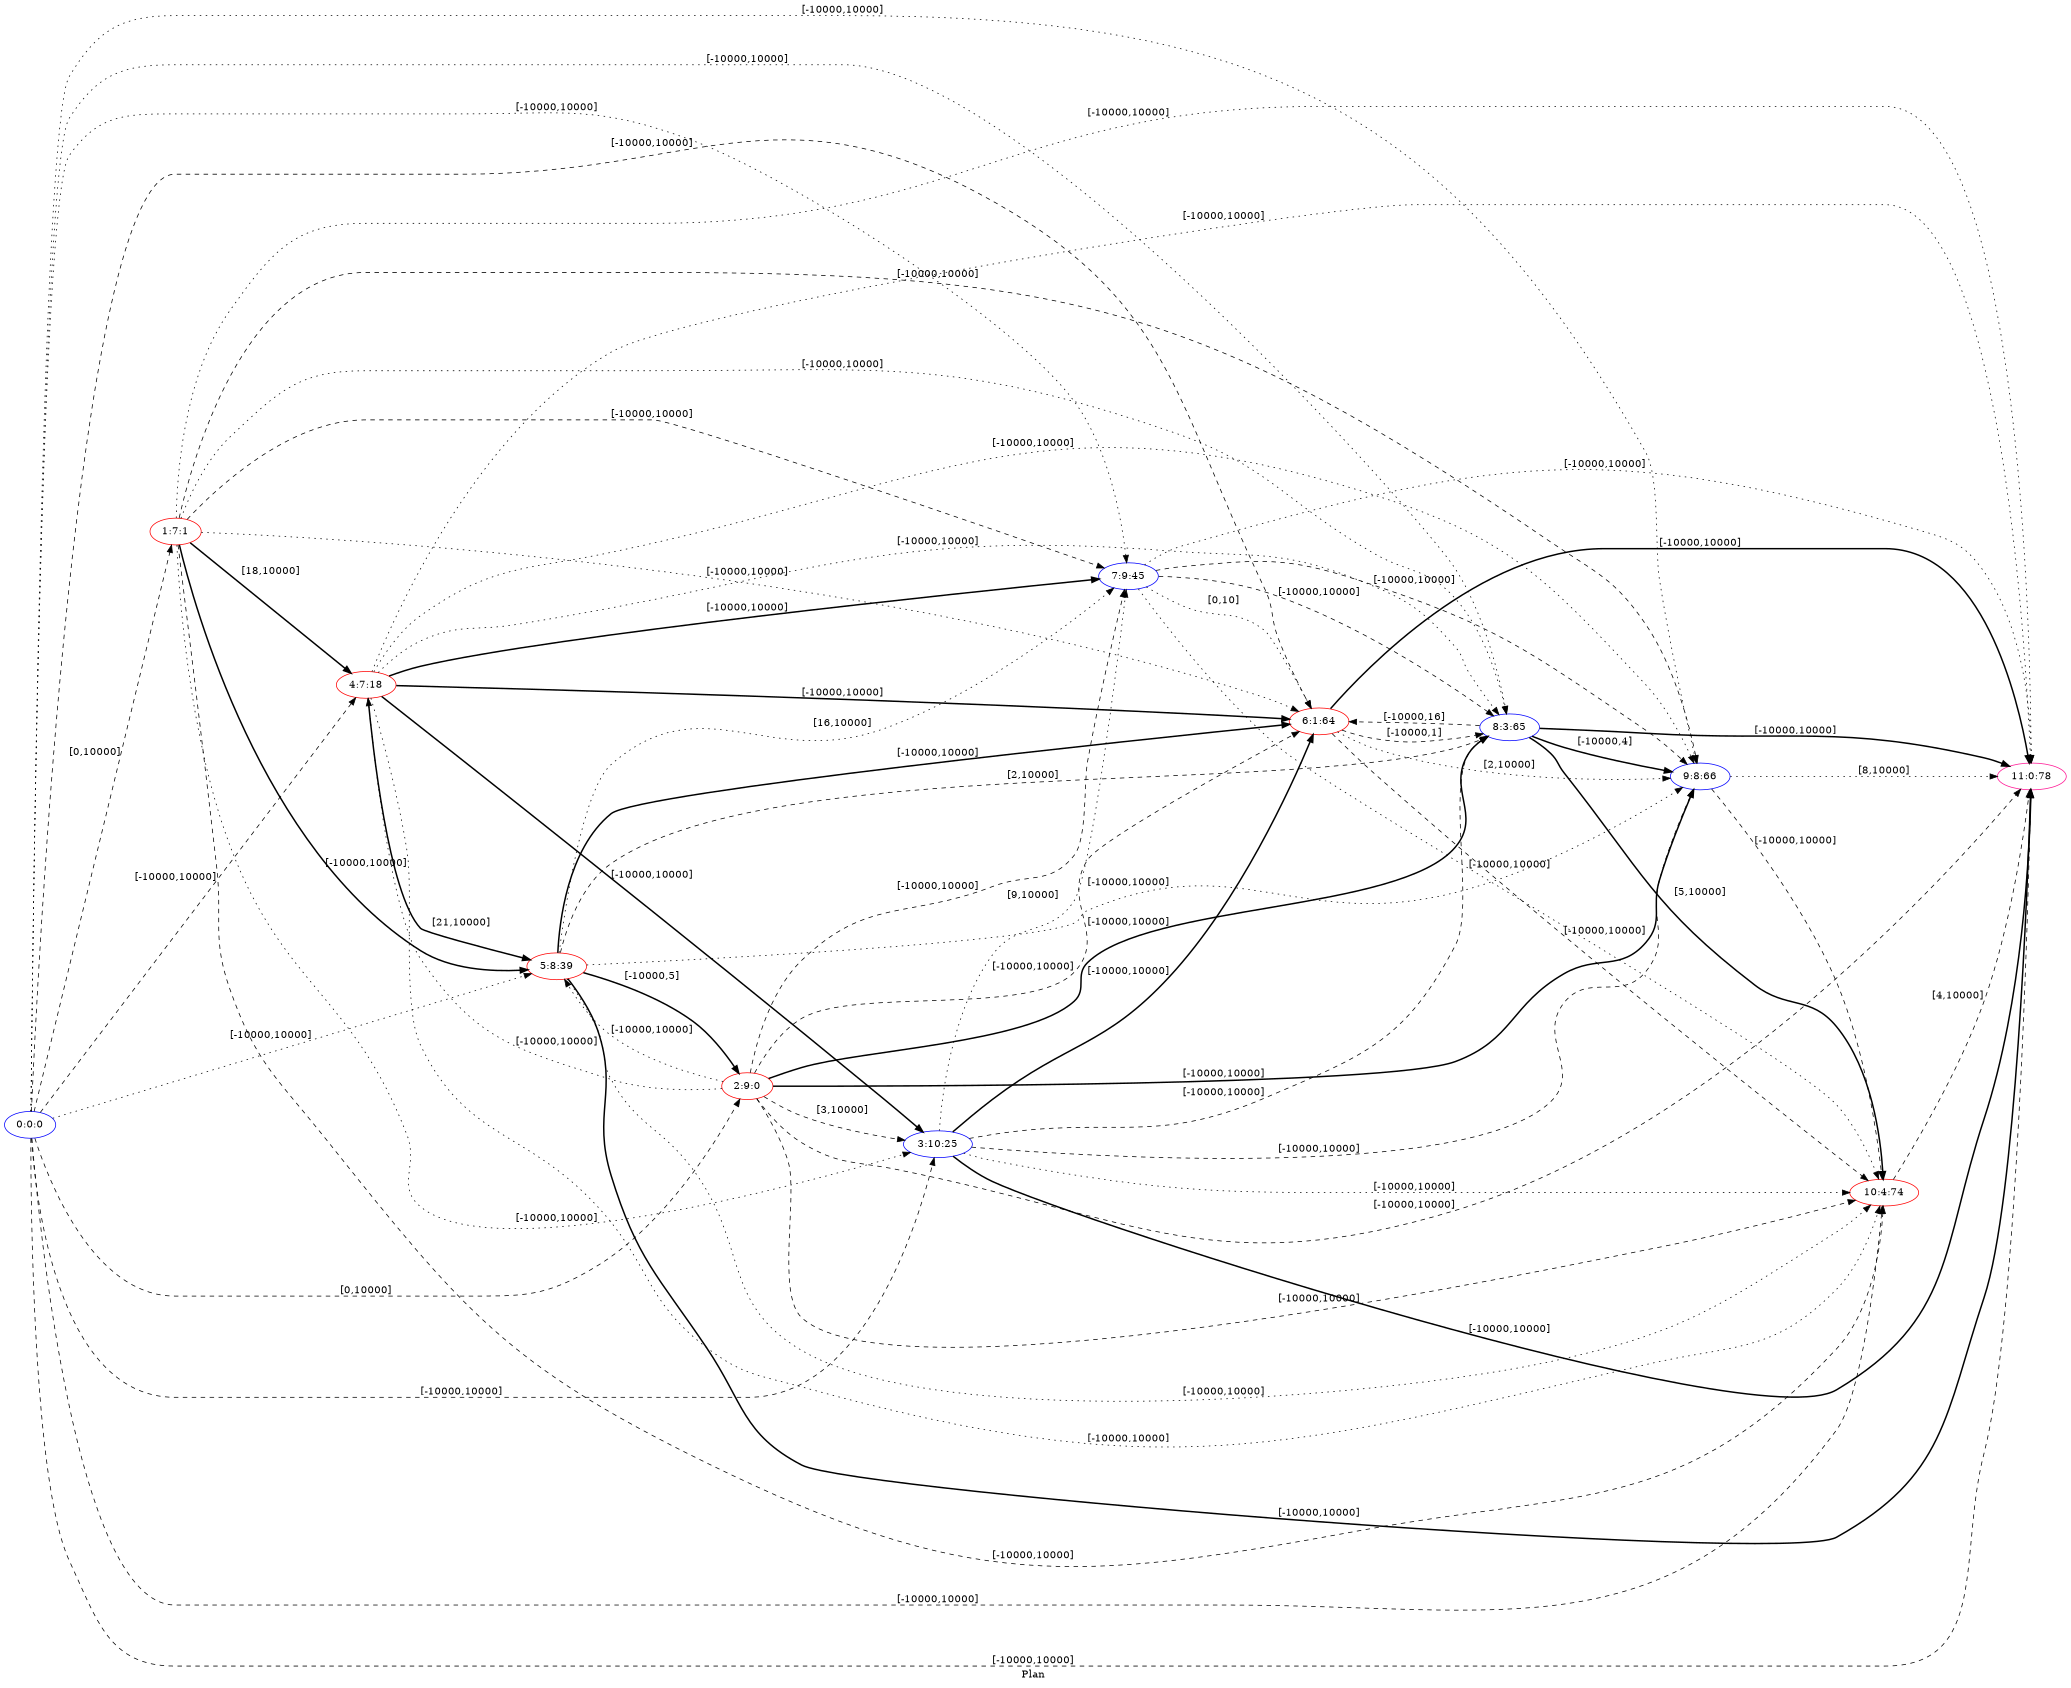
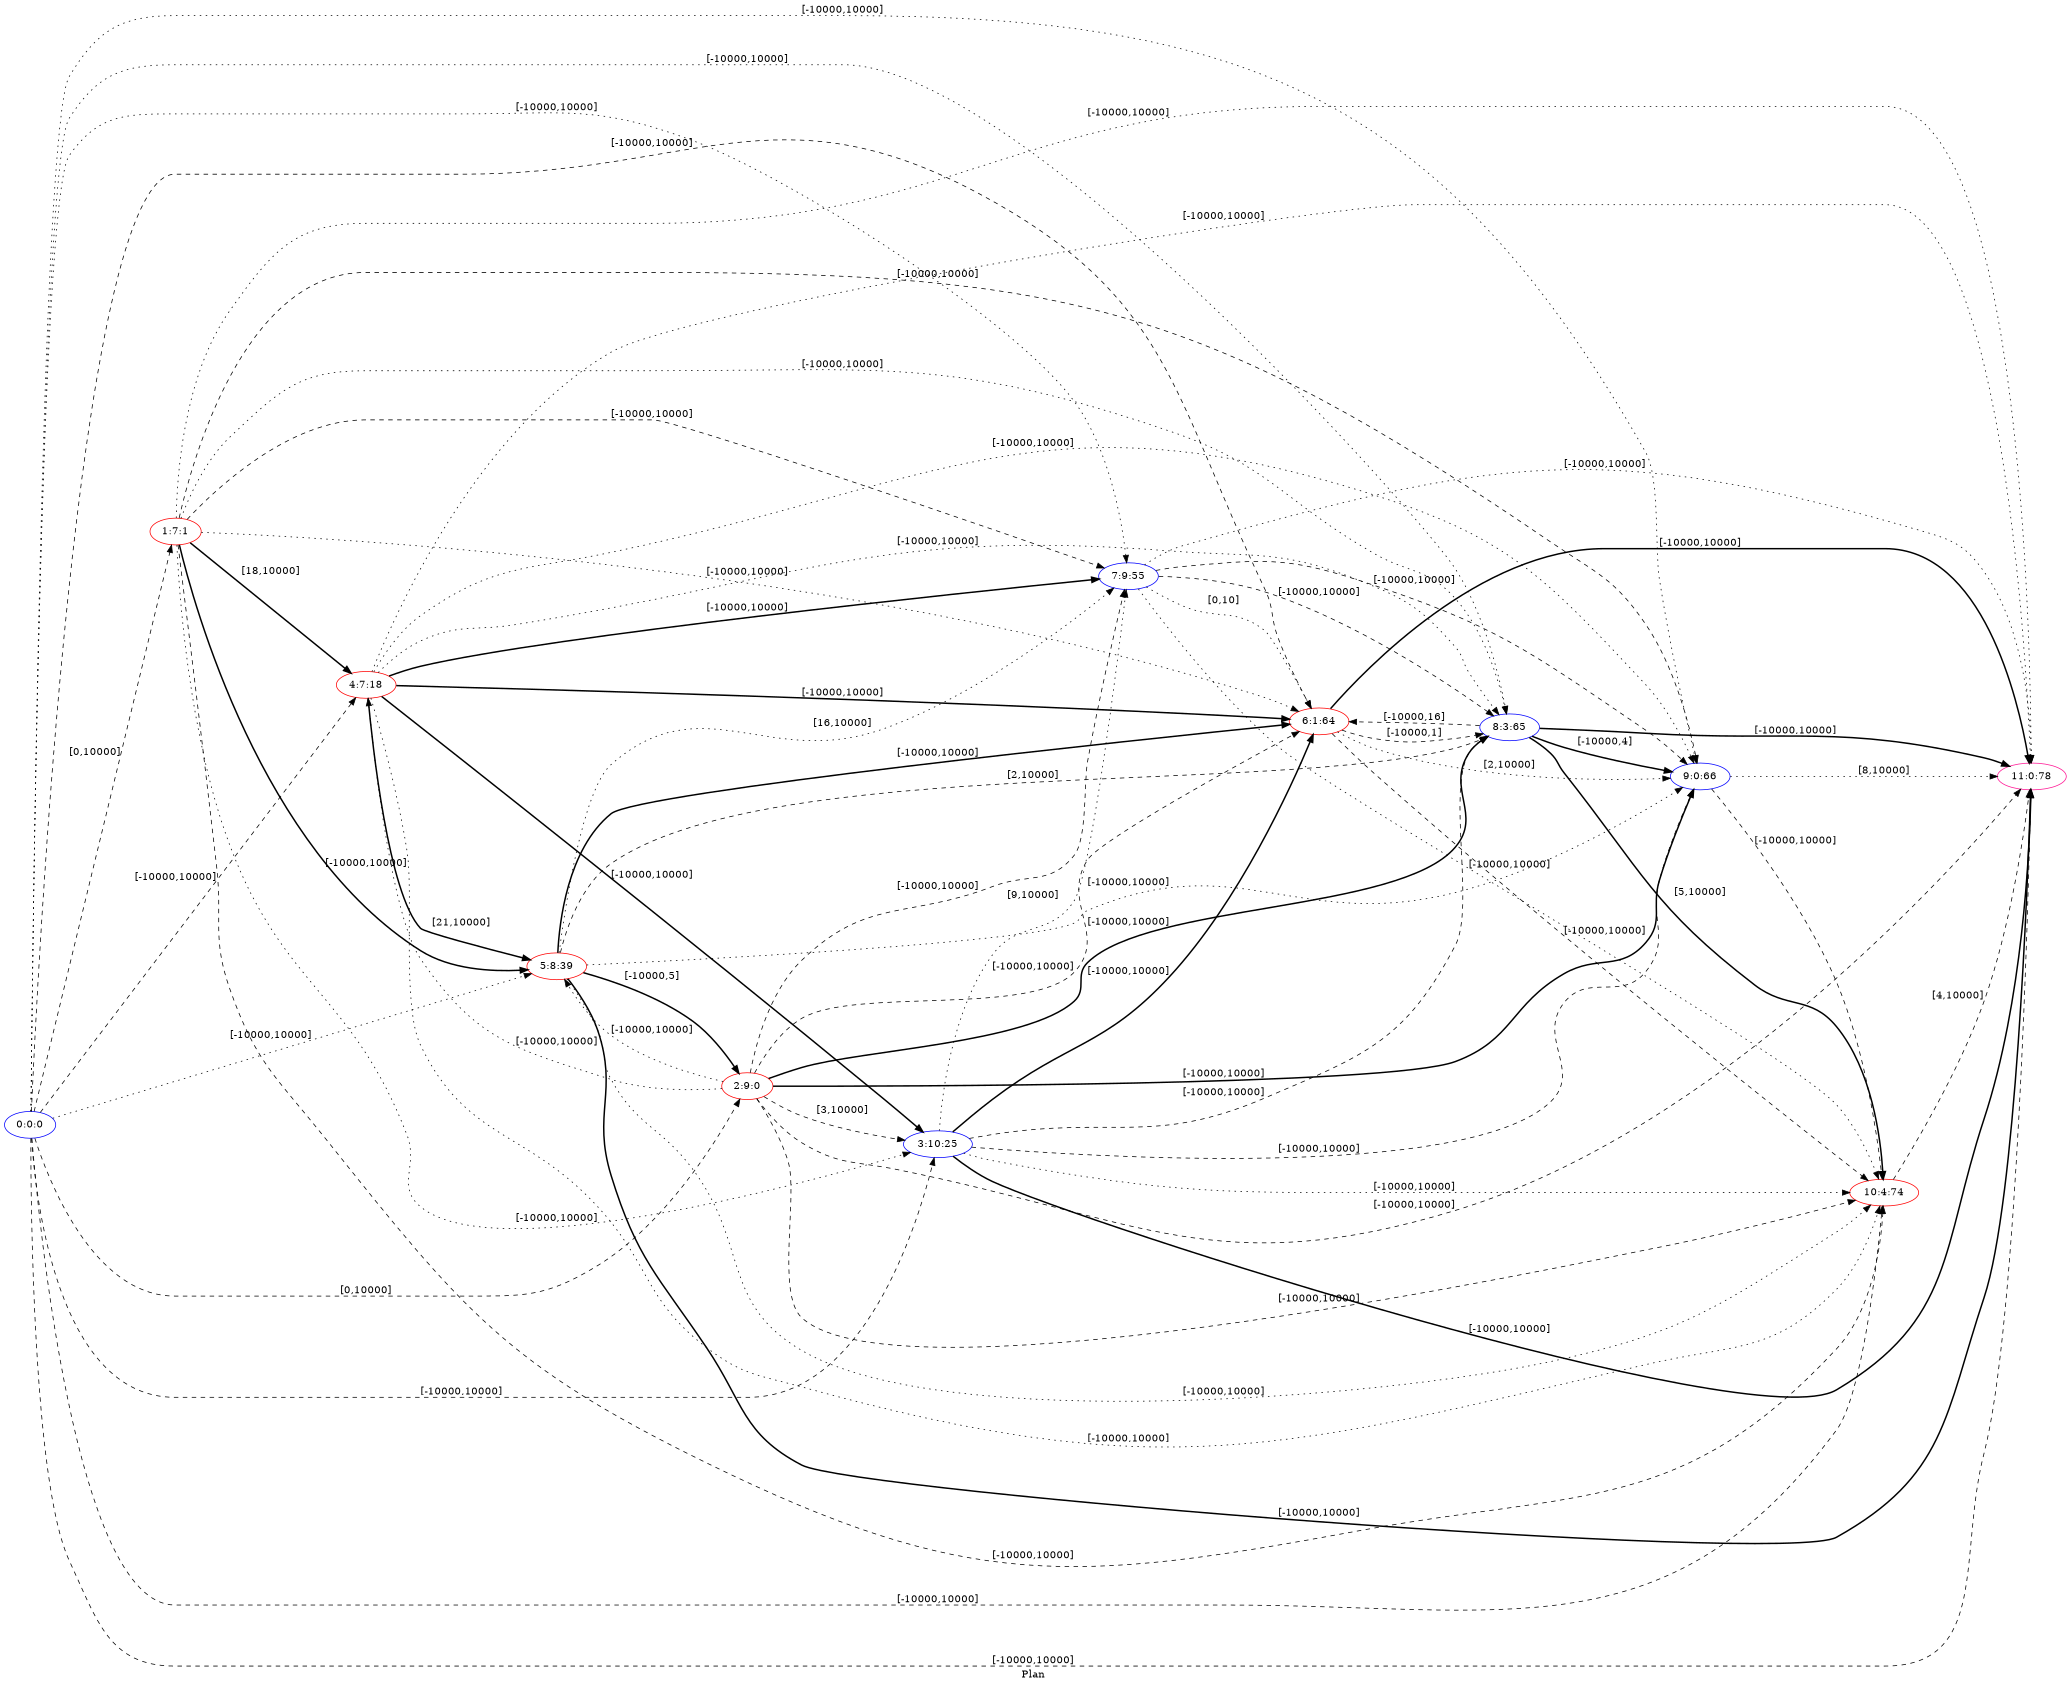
  digraph {
    fldt=0.496163
    label="Plan "
    nodesep=.45
    rankdir=LR
    node [color=red]
    edge [style=dashed]
    "0:0:0" [color=blue]
    n2 [label="1:7:1"]
    "2:9:0"
    "3:10:25" [color=blue]
    "4:7:18"
    "5:8:39"
    "6:1:64"
-   "7:9:55" [color=blue label="7:9:45"]
+   "7:9:55" [color=blue]
    "8:3:65" [color=blue]
-   "9:8:66" [color=blue]
+   "9:8:66" [color=blue label="9:0:66"]
    "10:4:74"
    "11:0:78" [color=deeppink]
    "0:0:0" -> n2 [label="[0,10000]"]
    "0:0:0" -> "2:9:0" [label="[0,10000]"]
    "0:0:0" -> "3:10:25" [label="[-10000,10000]"]
    "0:0:0" -> "4:7:18" [label="[-10000,10000]"]
    "0:0:0" -> "5:8:39" [label="[-10000,10000]" style=dotted]
    "0:0:0" -> "6:1:64" [label="[-10000,10000]"]
    "0:0:0" -> "7:9:55" [label="[-10000,10000]" style=dotted]
    "0:0:0" -> "8:3:65" [label="[-10000,10000]" style=dotted]
    "0:0:0" -> "9:8:66" [label="[-10000,10000]" style=dotted]
    "0:0:0" -> "10:4:74" [label="[-10000,10000]"]
    "0:0:0" -> "11:0:78" [label="[-10000,10000]"]
    n2 -> "3:10:25" [label="[-10000,10000]" style=dotted]
    n2 -> "4:7:18" [label="[18,10000]" style=bold]
    n2 -> "5:8:39" [label="[-10000,10000]" style=bold]
    n2 -> "6:1:64" [label="[-10000,10000]" style=dotted]
    n2 -> "7:9:55" [label="[-10000,10000]"]
    n2 -> "8:3:65" [label="[-10000,10000]" style=dotted]
    n2 -> "9:8:66" [label="[-10000,10000]"]
    n2 -> "10:4:74" [label="[-10000,10000]"]
    n2 -> "11:0:78" [label="[-10000,10000]" style=dotted]
    "2:9:0" -> "3:10:25" [label="[3,10000]"]
    "2:9:0" -> "4:7:18" [label="[-10000,10000]" style=dotted]
    "2:9:0" -> "5:8:39" [label="[-10000,10000]" style=dotted]
    "2:9:0" -> "6:1:64" [label="[-10000,10000]"]
    "2:9:0" -> "7:9:55" [label="[-10000,10000]"]
    "2:9:0" -> "8:3:65" [label="[-10000,10000]" style=bold]
    "2:9:0" -> "9:8:66" [label="[-10000,10000]" style=bold]
    "2:9:0" -> "10:4:74" [label="[-10000,10000]"]
    "2:9:0" -> "11:0:78" [label="[-10000,10000]"]
    "3:10:25" -> "6:1:64" [label="[-10000,10000]" style=bold]
    "3:10:25" -> "7:9:55" [label="[9,10000]" style=dotted]
    "3:10:25" -> "8:3:65" [label="[-10000,10000]"]
    "3:10:25" -> "9:8:66" [label="[-10000,10000]"]
    "3:10:25" -> "10:4:74" [label="[-10000,10000]" style=dotted]
    "3:10:25" -> "11:0:78" [label="[-10000,10000]" style=bold]
    "4:7:18" -> "3:10:25" [label="[-10000,10000]" style=bold]
    "4:7:18" -> "5:8:39" [label="[21,10000]" style=bold]
    "4:7:18" -> "6:1:64" [label="[-10000,10000]" style=bold]
    "4:7:18" -> "7:9:55" [label="[-10000,10000]" style=bold]
    "4:7:18" -> "8:3:65" [label="[-10000,10000]" style=dotted]
    "4:7:18" -> "9:8:66" [label="[-10000,10000]" style=dotted]
    "4:7:18" -> "10:4:74" [label="[-10000,10000]" style=dotted]
    "4:7:18" -> "11:0:78" [label="[-10000,10000]" style=dotted]
    "5:8:39" -> "2:9:0" [label="[-10000,5]" style=bold]
    "5:8:39" -> "6:1:64" [label="[-10000,10000]" style=bold]
    "5:8:39" -> "7:9:55" [label="[16,10000]" style=dotted]
    "5:8:39" -> "8:3:65" [label="[2,10000]"]
    "5:8:39" -> "9:8:66" [label="[-10000,10000]" style=dotted]
    "5:8:39" -> "10:4:74" [label="[-10000,10000]" style=dotted]
    "5:8:39" -> "11:0:78" [label="[-10000,10000]" style=bold]
    "6:1:64" -> "8:3:65" [label="[-10000,1]"]
    "6:1:64" -> "9:8:66" [label="[2,10000]" style=dotted]
    "6:1:64" -> "10:4:74" [label="[-10000,10000]"]
    "6:1:64" -> "11:0:78" [label="[-10000,10000]" style=bold]
    "7:9:55" -> "6:1:64" [label="[0,10]" style=dotted]
    "7:9:55" -> "8:3:65" [label="[-10000,10000]"]
    "7:9:55" -> "9:8:66" [label="[-10000,10000]"]
    "7:9:55" -> "10:4:74" [label="[-10000,10000]" style=dotted]
    "7:9:55" -> "11:0:78" [label="[-10000,10000]" style=dotted]
    "8:3:65" -> "6:1:64" [label="[-10000,16]"]
    "8:3:65" -> "9:8:66" [label="[-10000,4]" style=bold]
    "8:3:65" -> "10:4:74" [label="[5,10000]" style=bold]
    "8:3:65" -> "11:0:78" [label="[-10000,10000]" style=bold]
    "9:8:66" -> "10:4:74" [label="[-10000,10000]"]
    "9:8:66" -> "11:0:78" [label="[8,10000]" style=dotted]
    "10:4:74" -> "11:0:78" [label="[4,10000]"]
  }
